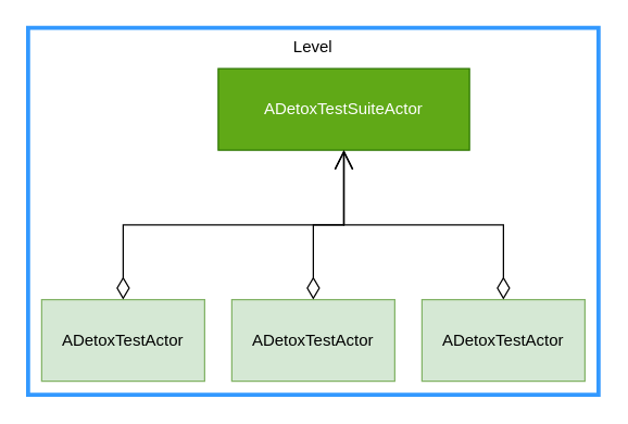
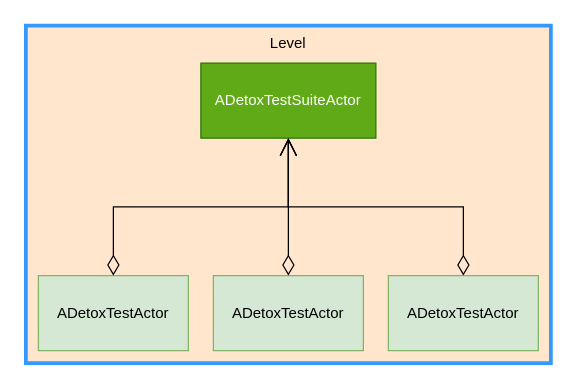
  <mxCell id="0" />
  <mxCell id="1" parent="0" />
- <mxCell id="2" value="Level" style="rounded=0;whiteSpace=wrap;html=1;align=center;verticalAlign=top;strokeWidth=3;strokeColor=#3399FF;" vertex="1" parent="1"><mxGeometry x="20" y="20" width="420" height="270" as="geometry" /></mxCell>
- <mxCell id="3" value="ADetoxTestSuiteActor" style="rounded=0;whiteSpace=wrap;html=1;fillColor=#60a917;fontColor=#ffffff;strokeColor=#2D7600;" vertex="1" parent="1"><mxGeometry x="160" y="50" width="185" height="60" as="geometry" /></mxCell>
+ <mxCell id="2" value="Level" style="rounded=0;whiteSpace=wrap;html=1;align=center;verticalAlign=top;strokeWidth=3;strokeColor=#3399FF;fillColor=#ffe6cc;" vertex="1" parent="1"><mxGeometry x="20" y="20" width="420" height="270" as="geometry" /></mxCell>
+ <mxCell id="3" value="ADetoxTestSuiteActor" style="rounded=0;whiteSpace=wrap;html=1;fillColor=#60a917;fontColor=#ffffff;strokeColor=#2D7600;" vertex="1" parent="1"><mxGeometry x="160" y="50" width="140" height="60" as="geometry" /></mxCell>
  <mxCell id="4" value="ADetoxTestActor" style="rounded=0;whiteSpace=wrap;html=1;fillColor=#d5e8d4;strokeColor=#82b366;" vertex="1" parent="1"><mxGeometry x="30" y="220" width="120" height="60" as="geometry" /></mxCell>
  <mxCell id="5" value="" style="endArrow=open;html=1;endSize=12;startArrow=diamondThin;startSize=14;startFill=0;edgeStyle=orthogonalEdgeStyle;align=left;verticalAlign=bottom;rounded=0;entryX=0.5;entryY=1;entryDx=0;entryDy=0;exitX=0.5;exitY=0;exitDx=0;exitDy=0;" edge="1" parent="1" source="4" target="3"><mxGeometry x="-1" y="3" relative="1" as="geometry"><mxPoint x="90" y="210" as="sourcePoint" /><mxPoint x="250" y="210" as="targetPoint" /></mxGeometry></mxCell>
  <mxCell id="6" value="ADetoxTestActor" style="rounded=0;whiteSpace=wrap;html=1;fillColor=#d5e8d4;strokeColor=#82b366;" vertex="1" parent="1"><mxGeometry x="170" y="220" width="120" height="60" as="geometry" /></mxCell>
  <mxCell id="7" value="ADetoxTestActor" style="rounded=0;whiteSpace=wrap;html=1;fillColor=#d5e8d4;strokeColor=#82b366;" vertex="1" parent="1"><mxGeometry x="310" y="220" width="120" height="60" as="geometry" /></mxCell>
  <mxCell id="8" value="" style="endArrow=open;html=1;endSize=12;startArrow=diamondThin;startSize=14;startFill=0;edgeStyle=orthogonalEdgeStyle;align=left;verticalAlign=bottom;rounded=0;exitX=0.5;exitY=0;exitDx=0;exitDy=0;entryX=0.5;entryY=1;entryDx=0;entryDy=0;" edge="1" parent="1" source="6" target="3"><mxGeometry x="-1" y="3" relative="1" as="geometry"><mxPoint x="220" y="200" as="sourcePoint" /><mxPoint x="380" y="200" as="targetPoint" /></mxGeometry></mxCell>
  <mxCell id="9" value="" style="endArrow=open;html=1;endSize=12;startArrow=diamondThin;startSize=14;startFill=0;edgeStyle=orthogonalEdgeStyle;align=left;verticalAlign=bottom;rounded=0;exitX=0.5;exitY=0;exitDx=0;exitDy=0;entryX=0.5;entryY=1;entryDx=0;entryDy=0;" edge="1" parent="1" source="7" target="3"><mxGeometry x="-1" y="3" relative="1" as="geometry"><mxPoint x="240" y="230" as="sourcePoint" /><mxPoint x="240" y="120" as="targetPoint" /></mxGeometry></mxCell>
